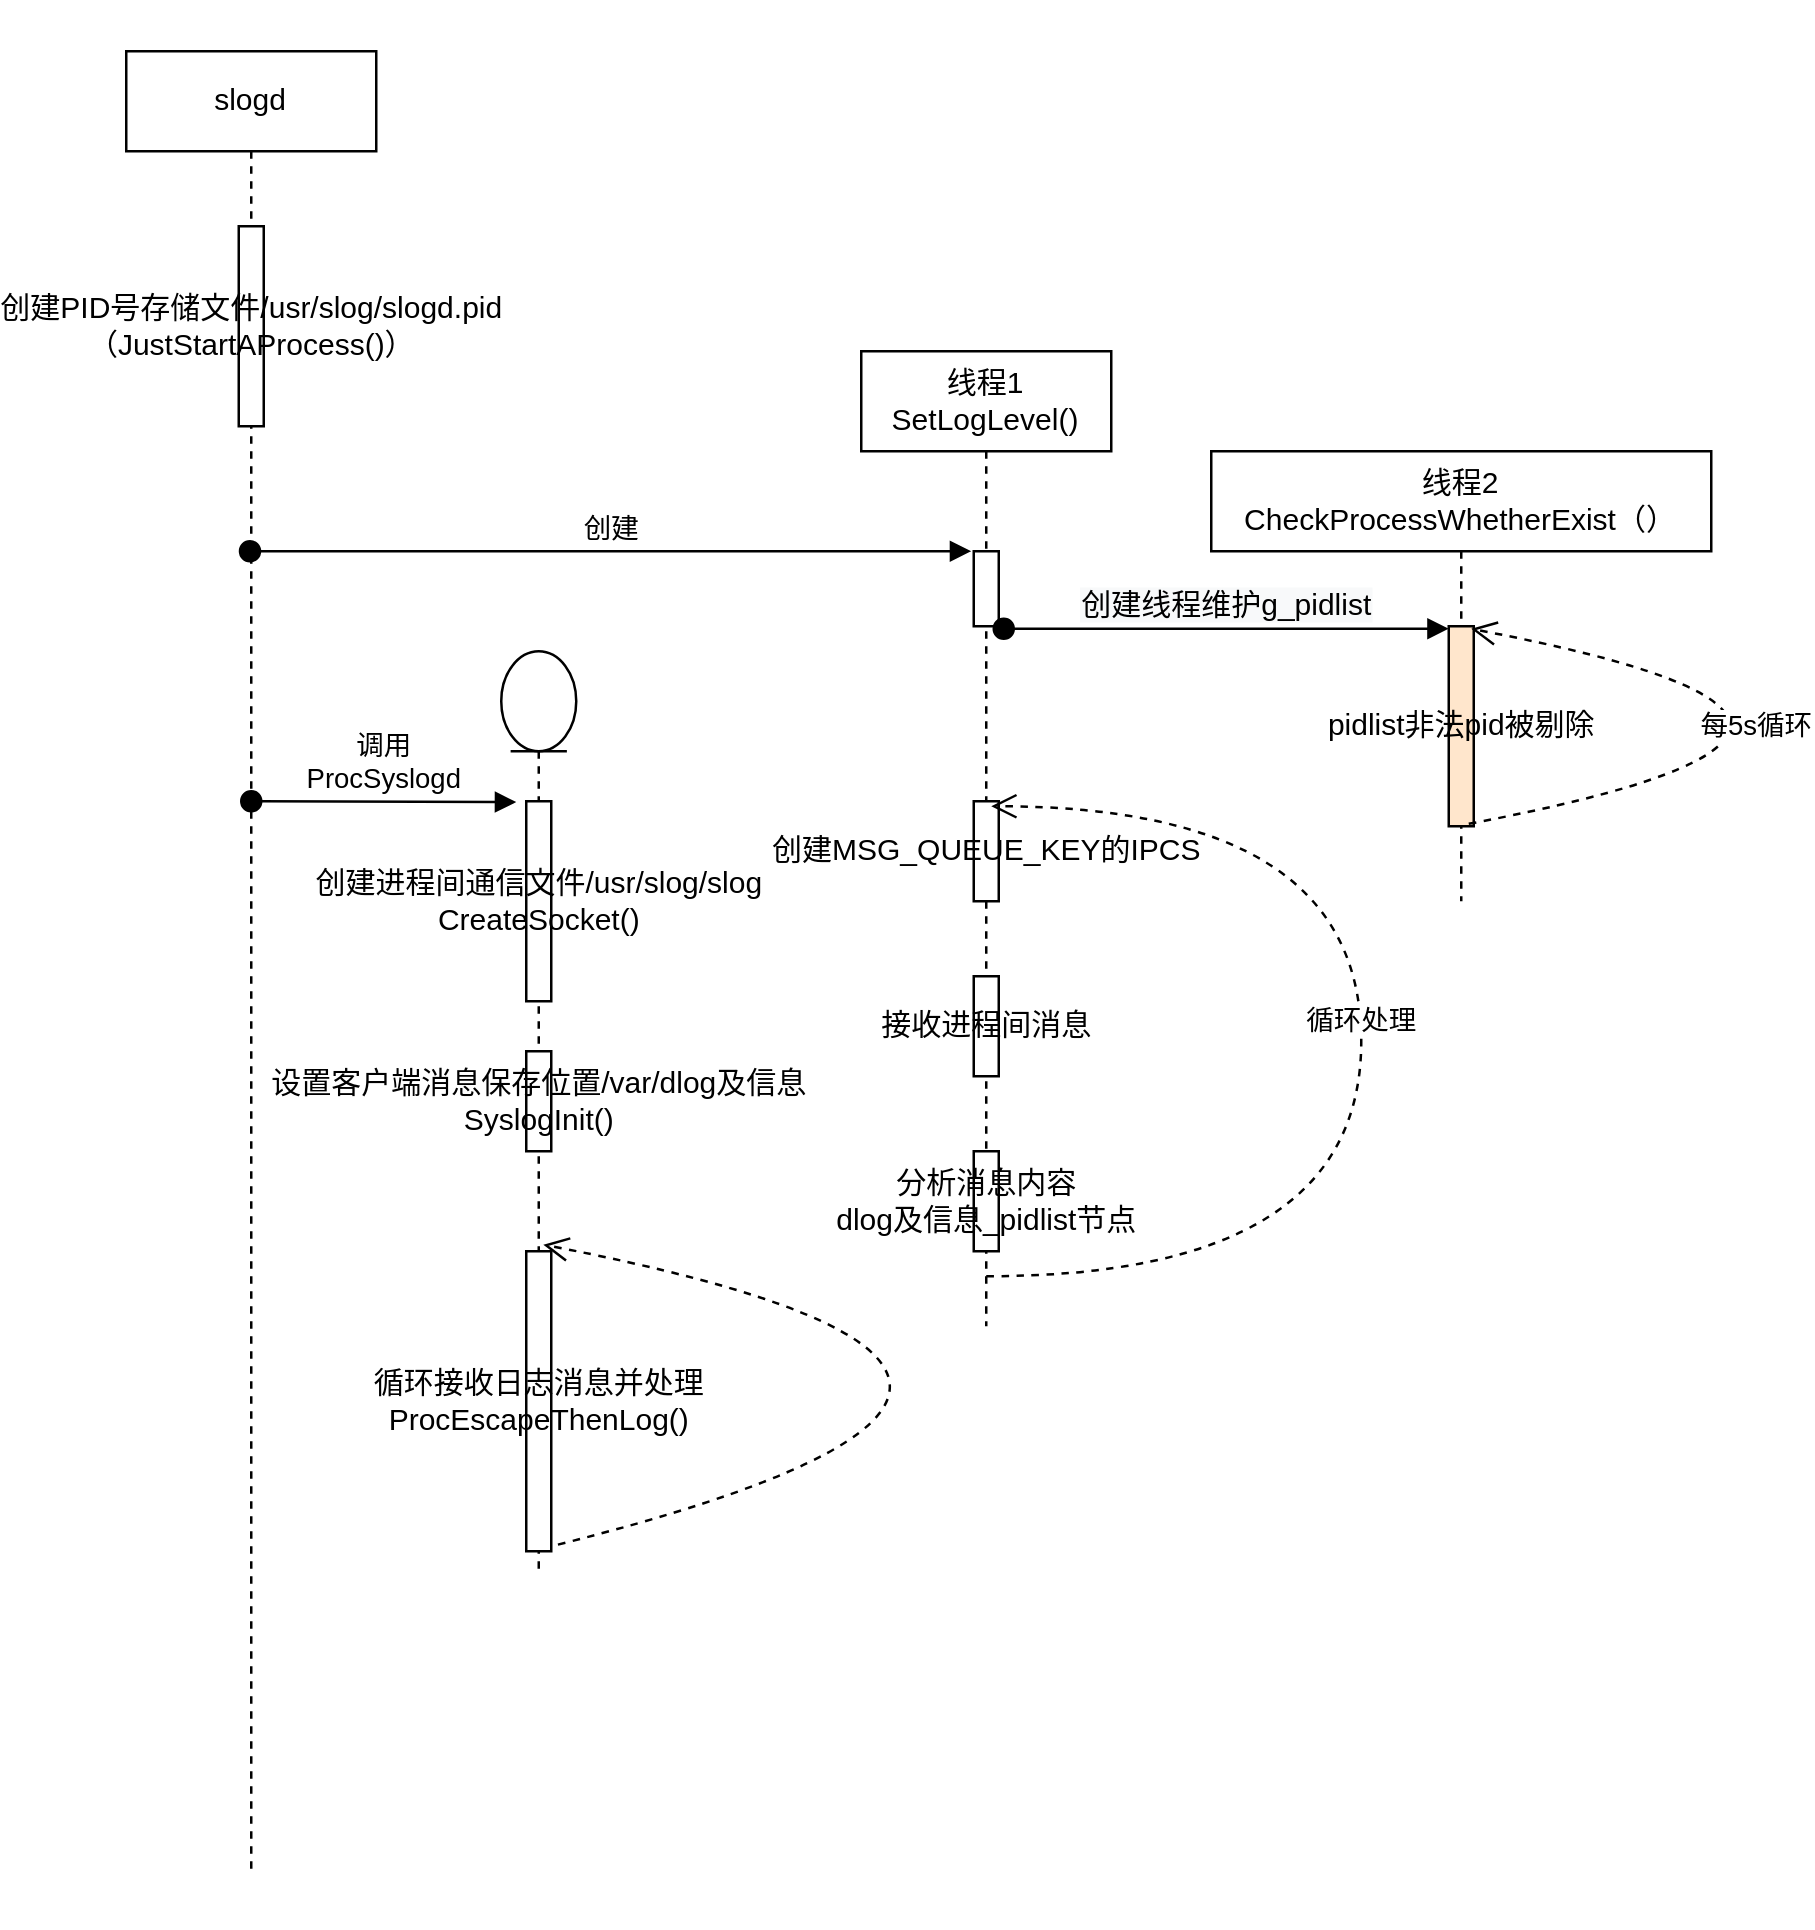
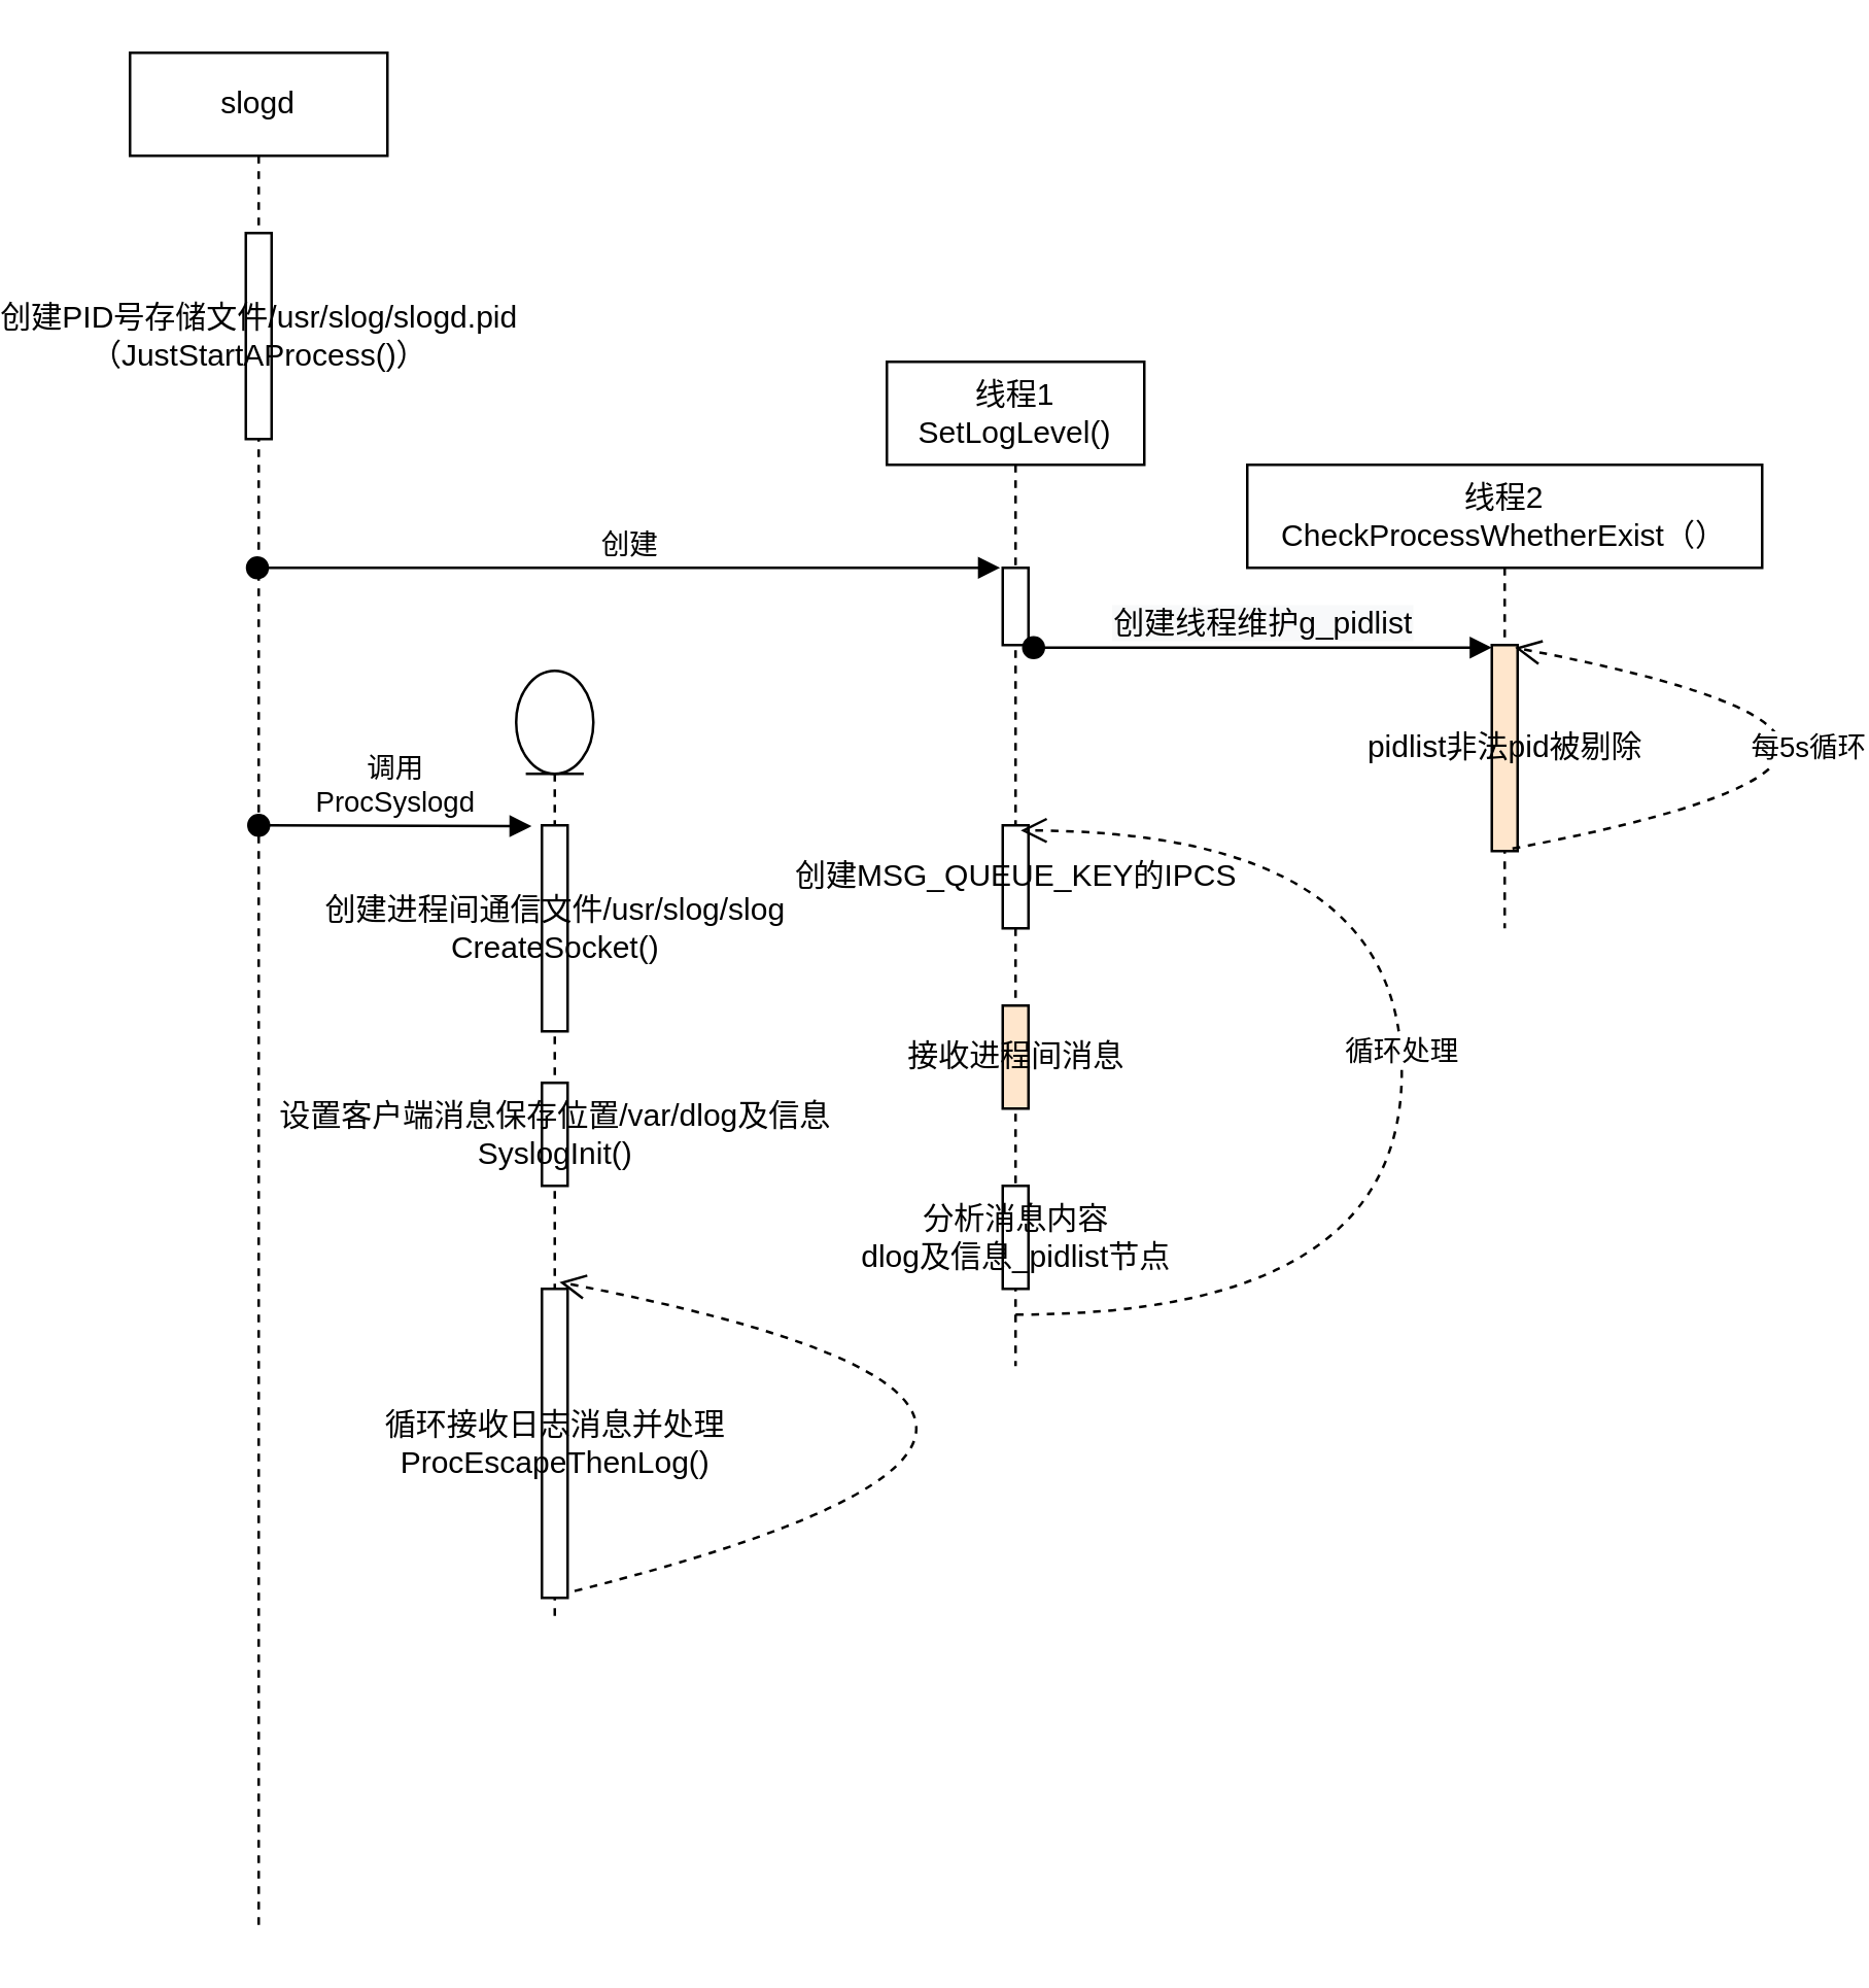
  <mxCell id="0" />
  <mxCell id="1" parent="0" />
  <mxCell id="2" value="slogd" style="shape=umlLifeline;perimeter=lifelinePerimeter;whiteSpace=wrap;html=1;container=1;collapsible=0;recursiveResize=0;outlineConnect=0;" vertex="1" parent="1"><mxGeometry x="20" y="20" width="100" height="730" as="geometry" /></mxCell>
  <mxCell id="3" value="创建PID号存储文件/usr/slog/slogd.pid&lt;br&gt;（JustStartAProcess()）" style="html=1;points=[];perimeter=orthogonalPerimeter;" vertex="1" parent="2"><mxGeometry x="45" y="70" width="10" height="80" as="geometry" /></mxCell>
  <mxCell id="4" value="调用&lt;br&gt;&lt;span style=&quot;font-size: 11px&quot;&gt;ProcSyslogd&lt;/span&gt;" style="html=1;verticalAlign=bottom;startArrow=oval;startFill=1;endArrow=block;startSize=8;entryX=-0.4;entryY=0.004;entryDx=0;entryDy=0;entryPerimeter=0;" edge="1" parent="2" target="18"><mxGeometry width="60" relative="1" as="geometry"><mxPoint x="50" y="300" as="sourcePoint" /><mxPoint x="110" y="300" as="targetPoint" /></mxGeometry></mxCell>
  <mxCell id="5" value="创建" style="html=1;verticalAlign=bottom;startArrow=oval;endArrow=block;startSize=8;entryX=-0.1;entryY=0;entryDx=0;entryDy=0;entryPerimeter=0;" edge="1" target="8" parent="1" source="2"><mxGeometry relative="1" as="geometry"><mxPoint x="150" y="220" as="sourcePoint" /><Array as="points"><mxPoint x="150" y="220" /></Array></mxGeometry></mxCell>
  <mxCell id="6" value="线程1&lt;br&gt;SetLogLevel()" style="shape=umlLifeline;perimeter=lifelinePerimeter;whiteSpace=wrap;html=1;container=1;collapsible=0;recursiveResize=0;outlineConnect=0;" vertex="1" parent="1"><mxGeometry x="314" y="140" width="100" height="390" as="geometry" /></mxCell>
  <mxCell id="7" value="创建MSG_QUEUE_KEY的IPCS" style="html=1;points=[];perimeter=orthogonalPerimeter;" vertex="1" parent="6"><mxGeometry x="45" y="180" width="10" height="40" as="geometry" /></mxCell>
  <mxCell id="8" value="" style="html=1;points=[];perimeter=orthogonalPerimeter;" vertex="1" parent="6"><mxGeometry x="45" y="80" width="10" height="30" as="geometry" /></mxCell>
- <mxCell id="9" value="接收进程间消息" style="html=1;points=[];perimeter=orthogonalPerimeter;" vertex="1" parent="6"><mxGeometry x="45" y="250" width="10" height="40" as="geometry" /></mxCell>
+ <mxCell id="9" value="接收进程间消息" style="html=1;points=[];perimeter=orthogonalPerimeter;fillColor=#ffe6cc;" vertex="1" parent="6"><mxGeometry x="45" y="250" width="10" height="40" as="geometry" /></mxCell>
  <mxCell id="10" value="分析消息内容&lt;br&gt;dlog及信息_pidlist节点" style="html=1;points=[];perimeter=orthogonalPerimeter;" vertex="1" parent="6"><mxGeometry x="45" y="320" width="10" height="40" as="geometry" /></mxCell>
  <mxCell id="11" value="线程2&lt;br&gt;CheckProcessWhetherExist（）" style="shape=umlLifeline;perimeter=lifelinePerimeter;whiteSpace=wrap;html=1;container=1;collapsible=0;recursiveResize=0;outlineConnect=0;" vertex="1" parent="1"><mxGeometry x="454" y="180" width="200" height="180" as="geometry" /></mxCell>
  <mxCell id="12" value="pidlist非法pid被剔除" style="html=1;points=[];perimeter=orthogonalPerimeter;fillColor=#ffe6cc;" vertex="1" parent="11"><mxGeometry x="95" y="70" width="10" height="80" as="geometry" /></mxCell>
  <mxCell id="13" value="" style="html=1;verticalAlign=bottom;endArrow=open;dashed=1;endSize=8;exitX=0.8;exitY=0.988;exitDx=0;exitDy=0;exitPerimeter=0;edgeStyle=orthogonalEdgeStyle;curved=1;entryX=0.9;entryY=0.013;entryDx=0;entryDy=0;entryPerimeter=0;" edge="1" parent="11" source="12" target="12"><mxGeometry relative="1" as="geometry"><mxPoint x="190" y="150" as="sourcePoint" /><mxPoint x="210" y="80" as="targetPoint" /><Array as="points"><mxPoint x="310" y="110" /></Array></mxGeometry></mxCell>
  <mxCell id="14" value="每5s循环" style="edgeLabel;html=1;align=center;verticalAlign=middle;resizable=0;points=[];" vertex="1" connectable="0" parent="13"><mxGeometry x="0.439" y="17" relative="1" as="geometry"><mxPoint as="offset" /></mxGeometry></mxCell>
  <mxCell id="15" value="&lt;span style=&quot;font-size: 12px ; background-color: rgb(248 , 249 , 250)&quot;&gt;创建线程维护g_pidlist&lt;/span&gt;" style="html=1;verticalAlign=bottom;startArrow=oval;endArrow=block;startSize=8;exitX=1.2;exitY=1.033;exitDx=0;exitDy=0;exitPerimeter=0;" edge="1" target="12" parent="1" source="8"><mxGeometry relative="1" as="geometry"><mxPoint x="469" y="280" as="sourcePoint" /></mxGeometry></mxCell>
  <mxCell id="16" value="循环处理" style="html=1;verticalAlign=bottom;endArrow=open;dashed=1;endSize=8;edgeStyle=orthogonalEdgeStyle;curved=1;entryX=0.7;entryY=0.05;entryDx=0;entryDy=0;entryPerimeter=0;" edge="1" parent="1" target="7"><mxGeometry relative="1" as="geometry"><mxPoint x="364" y="510" as="sourcePoint" /><mxPoint x="434" y="300" as="targetPoint" /><Array as="points"><mxPoint x="514" y="510" /><mxPoint x="514" y="322" /></Array></mxGeometry></mxCell>
  <mxCell id="17" value="" style="shape=umlLifeline;participant=umlEntity;perimeter=lifelinePerimeter;whiteSpace=wrap;html=1;container=1;collapsible=0;recursiveResize=0;verticalAlign=top;spacingTop=36;outlineConnect=0;" vertex="1" parent="1"><mxGeometry x="170" y="260" width="30" height="370" as="geometry" /></mxCell>
  <mxCell id="18" value="创建进程间通信文件/usr/slog/slog&lt;br&gt;CreateSocket()" style="html=1;points=[];perimeter=orthogonalPerimeter;" vertex="1" parent="17"><mxGeometry x="10" y="60" width="10" height="80" as="geometry" /></mxCell>
  <mxCell id="19" value="设置客户端消息保存位置/var/dlog及信息&lt;br&gt;SyslogInit()" style="html=1;points=[];perimeter=orthogonalPerimeter;" vertex="1" parent="17"><mxGeometry x="10" y="160" width="10" height="40" as="geometry" /></mxCell>
  <mxCell id="20" value="循环接收日志消息并处理&lt;br&gt;ProcEscapeThenLog()&lt;br&gt;" style="html=1;points=[];perimeter=orthogonalPerimeter;" vertex="1" parent="17"><mxGeometry x="10" y="240" width="10" height="120" as="geometry" /></mxCell>
  <mxCell id="21" value="" style="html=1;verticalAlign=bottom;endArrow=open;dashed=1;endSize=8;exitX=1.267;exitY=0.978;exitDx=0;exitDy=0;exitPerimeter=0;entryX=0.683;entryY=-0.022;entryDx=0;entryDy=0;entryPerimeter=0;edgeStyle=orthogonalEdgeStyle;curved=1;" edge="1" parent="17" source="20" target="20"><mxGeometry relative="1" as="geometry"><mxPoint x="180" y="320" as="sourcePoint" /><mxPoint x="100" y="320" as="targetPoint" /><Array as="points"><mxPoint x="290" y="290" /></Array></mxGeometry></mxCell>
